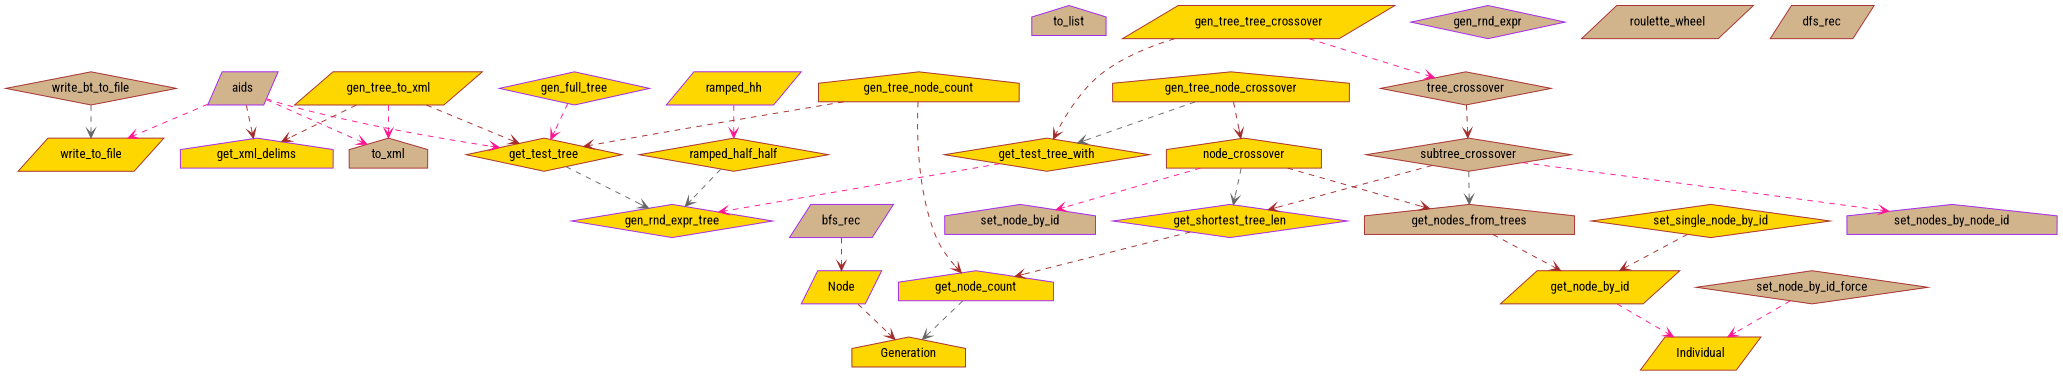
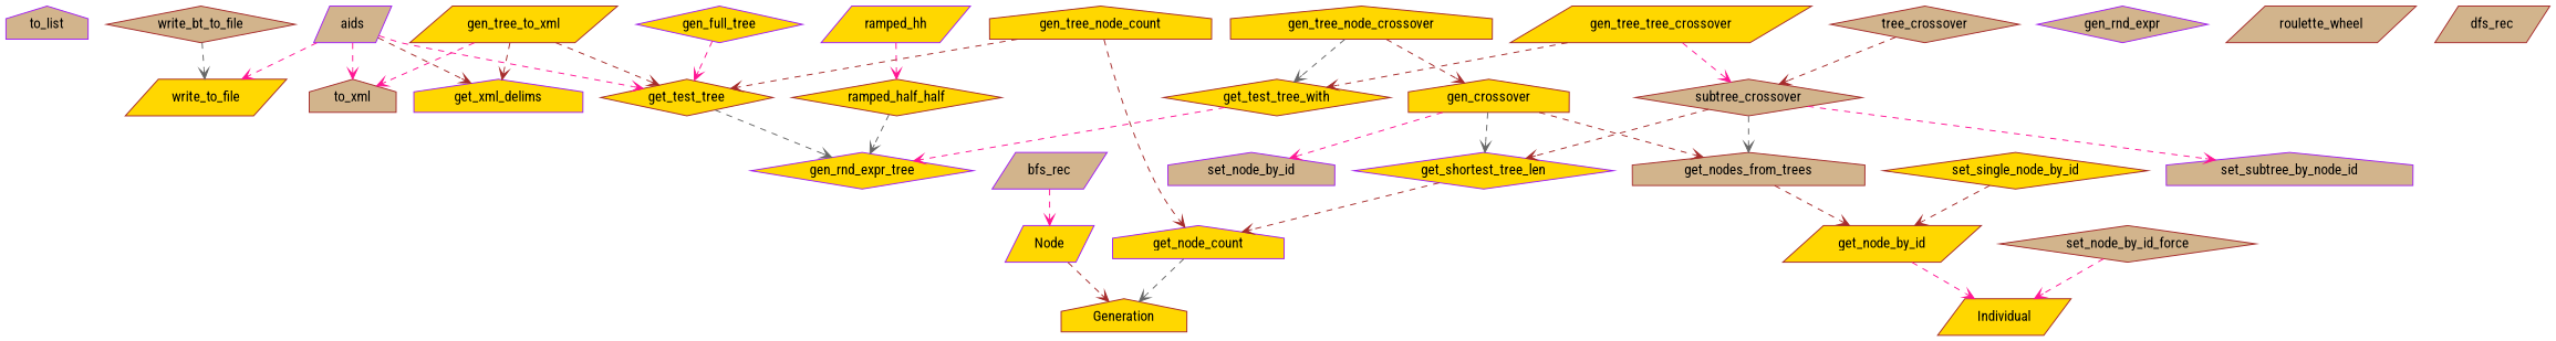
  digraph {
    fontname="Roboto Condensed"
    node [color=brown fillcolor=gold fontname="Roboto Condensed" shape=diamond style=filled]
    edge [arrowhead=vee color=brown fontname="Roboto Condensed" style=dashed]
    n1 [color=purple fillcolor=tan label=to_list shape=house]
    n2 [fillcolor=tan label=to_xml shape=house]
    n3 [label=write_to_file shape=parallelogram]
    n4 [fillcolor=tan label=write_bt_to_file]
    n5 [label=ramped_half_half]
    n6 [color=purple label=gen_rnd_expr_tree]
    n7 [color=purple fillcolor=tan label=gen_rnd_expr]
    n8 [label=get_test_tree]
    n9 [label=get_test_tree_with]
    n10 [color=purple label=ramped_hh shape=parallelogram]
    n11 [label=gen_tree_node_count shape=house]
    n12 [color=purple label=get_node_count shape=house]
    Generation [shape=house]
    n14 [color=purple fillcolor=tan label=aids shape=parallelogram]
    n15 [color=purple label=get_xml_delims shape=house]
    n16 [label=gen_tree_to_xml shape=parallelogram]
    n17 [color=purple label=gen_full_tree]
    n18 [color=purple label=get_shortest_tree_len]
    n19 [fillcolor=tan label=get_nodes_from_trees shape=house]
    n20 [label=get_node_by_id shape=parallelogram]
    Individual [shape=parallelogram]
-   n22 [label=node_crossover shape=house]
+   n22 [label=gen_crossover shape=house]
    n23 [color=purple fillcolor=tan label=set_node_by_id shape=house]
    n24 [fillcolor=tan label=subtree_crossover]
-   n25 [color=purple fillcolor=tan label=set_nodes_by_node_id shape=house]
+   n25 [color=purple fillcolor=tan label=set_subtree_by_node_id shape=house]
    n26 [fillcolor=tan label=tree_crossover]
    n27 [fillcolor=tan label=roulette_wheel shape=parallelogram]
    n28 [label=gen_tree_tree_crossover shape=parallelogram]
    n29 [label=gen_tree_node_crossover shape=house]
    n30 [label=set_single_node_by_id]
    n31 [fillcolor=tan label=set_node_by_id_force]
    n32 [color=purple fillcolor=tan label=bfs_rec shape=parallelogram]
    "Node" [color=purple shape=parallelogram]
    n34 [fillcolor=tan label=dfs_rec shape=parallelogram]
    n4 -> n3 [color=gray40]
    n5 -> n6 [color=gray40]
    n8 -> n6 [color=gray40]
    n9 -> n6 [color=deeppink]
    n10 -> n5 [color=deeppink]
    n11 -> n8
    n11 -> n12
    n12 -> Generation [color=gray40]
    n14 -> n2 [color=deeppink]
    n14 -> n3 [color=deeppink]
    n14 -> n8 [color=deeppink]
    n14 -> n15
    n16 -> n2 [color=deeppink]
    n16 -> n8
    n16 -> n15
    n17 -> n8 [color=deeppink]
    n18 -> n12
    n19 -> n20
    n20 -> Individual [color=deeppink]
    n22 -> n18 [color=gray40]
    n22 -> n19
    n22 -> n23 [color=deeppink]
    n24 -> n18
    n24 -> n19 [color=gray40]
    n24 -> n25 [color=deeppink]
    n26 -> n24
    n28 -> n9
-   n28 -> n26 [color=deeppink]
+   n28 -> n24 [color=deeppink]
    n29 -> n9 [color=gray40]
    n29 -> n22
    n30 -> n20
    n31 -> Individual [color=deeppink]
-   n32 -> "Node"
+   n32 -> "Node" [color=deeppink]
    "Node" -> Generation
  }
